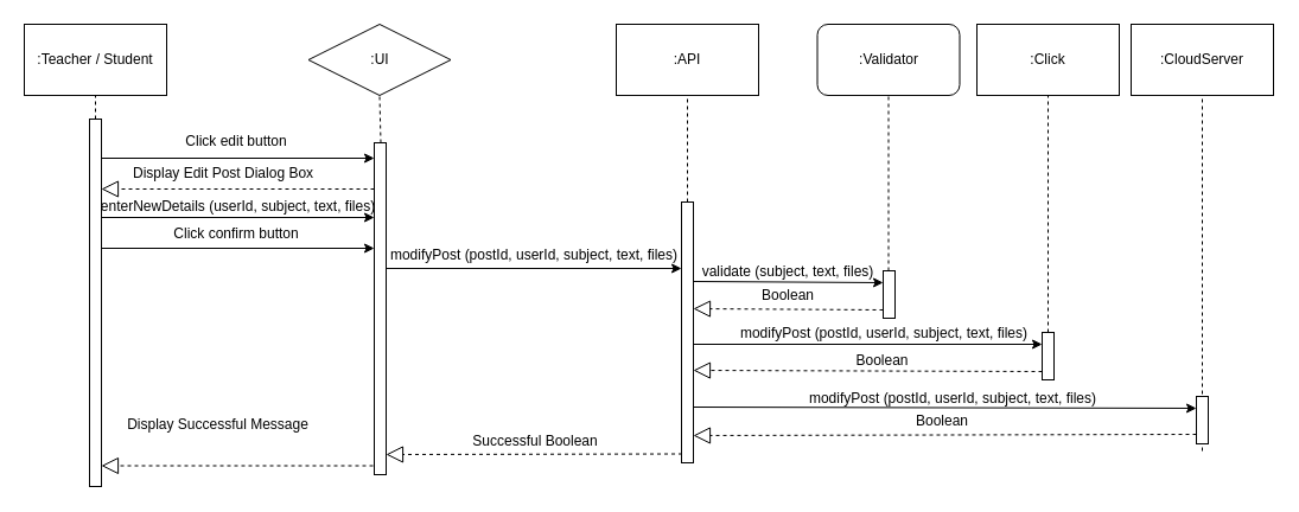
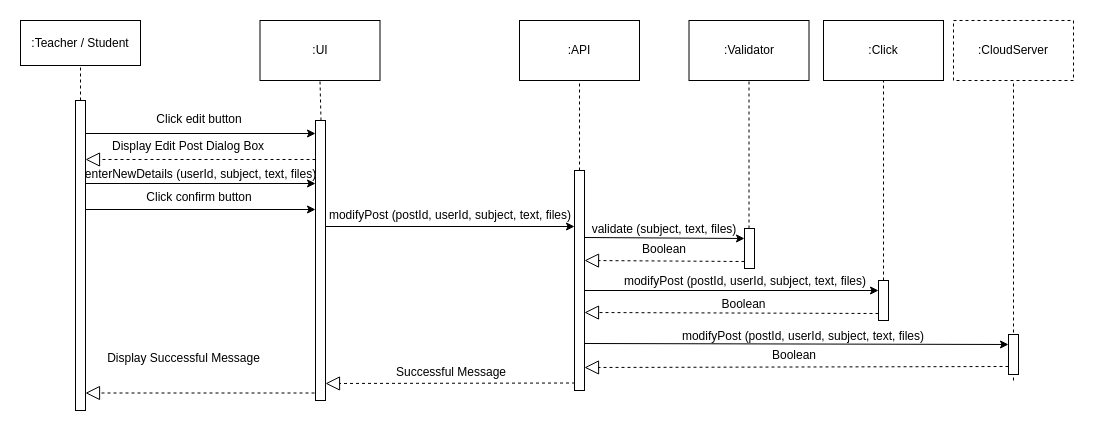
  <mxCell id="0" />
  <mxCell id="1" parent="0" />
  <mxCell id="2" value="" style="endArrow=none;dashed=1;html=1;entryX=0.5;entryY=1;entryDx=0;entryDy=0;" parent="1" target="3" edge="1"><mxGeometry width="50" height="50" relative="1" as="geometry"><mxPoint x="80" y="100" as="sourcePoint" /><mxPoint x="79.5" y="70" as="targetPoint" /></mxGeometry></mxCell>
- <mxCell id="3" value=":Teacher / Student" style="rounded=0;whiteSpace=wrap;html=1;" parent="1" vertex="1"><mxGeometry x="20" y="20" width="120" height="60" as="geometry" /></mxCell>
+ <mxCell id="3" value=":Teacher / Student" style="rounded=0;whiteSpace=wrap;html=1;" parent="1" vertex="1"><mxGeometry x="20" y="20" width="120" height="45" as="geometry" /></mxCell>
  <mxCell id="4" value="" style="html=1;points=[];perimeter=orthogonalPerimeter;" parent="1" vertex="1"><mxGeometry x="75" y="100" width="10" height="310" as="geometry" /></mxCell>
- <mxCell id="5" value=":UI&lt;br&gt;" style="rhombus;whiteSpace=wrap;html=1;" parent="1" vertex="1"><mxGeometry x="259.5" y="20" width="120" height="60" as="geometry" /></mxCell>
+ <mxCell id="5" value=":UI&lt;br&gt;" style="rounded=0;whiteSpace=wrap;html=1;" parent="1" vertex="1"><mxGeometry x="259.5" y="20" width="120" height="60" as="geometry" /></mxCell>
  <mxCell id="6" value="" style="endArrow=none;dashed=1;html=1;entryX=0.5;entryY=1;entryDx=0;entryDy=0;" parent="1" target="5" edge="1"><mxGeometry width="50" height="50" relative="1" as="geometry"><mxPoint x="320.5" y="120" as="sourcePoint" /><mxPoint x="319.5" y="110" as="targetPoint" /></mxGeometry></mxCell>
  <mxCell id="7" value="" style="html=1;points=[];perimeter=orthogonalPerimeter;" parent="1" vertex="1"><mxGeometry x="315" y="120" width="10" height="280" as="geometry" /></mxCell>
  <mxCell id="8" value=":API&lt;br&gt;" style="rounded=0;whiteSpace=wrap;html=1;" parent="1" vertex="1"><mxGeometry x="519" y="20" width="120" height="60" as="geometry" /></mxCell>
  <mxCell id="9" value="" style="endArrow=none;dashed=1;html=1;entryX=0.5;entryY=1;entryDx=0;entryDy=0;" parent="1" edge="1"><mxGeometry width="50" height="50" relative="1" as="geometry"><mxPoint x="579" y="170" as="sourcePoint" /><mxPoint x="579" y="80" as="targetPoint" /></mxGeometry></mxCell>
  <mxCell id="10" value="" style="html=1;points=[];perimeter=orthogonalPerimeter;" parent="1" vertex="1"><mxGeometry x="574" y="170" width="10" height="220" as="geometry" /></mxCell>
  <mxCell id="11" value="" style="endArrow=classic;html=1;fontSize=12;" parent="1" edge="1"><mxGeometry width="50" height="50" relative="1" as="geometry"><mxPoint x="325" y="226" as="sourcePoint" /><mxPoint x="574" y="226" as="targetPoint" /></mxGeometry></mxCell>
  <mxCell id="12" value="modifyPost (postId, userId, subject, text, files)" style="text;align=center;fontStyle=0;verticalAlign=middle;spacingLeft=3;spacingRight=3;strokeColor=none;rotatable=0;points=[[0,0.5],[1,0.5]];portConstraint=eastwest;fontSize=12;" parent="1" vertex="1"><mxGeometry x="410" y="213" width="80" as="geometry" /></mxCell>
  <mxCell id="13" value="" style="endArrow=classic;html=1;fontSize=12;" parent="1" edge="1"><mxGeometry width="50" height="50" relative="1" as="geometry"><mxPoint x="85" y="183" as="sourcePoint" /><mxPoint x="315" y="183" as="targetPoint" /></mxGeometry></mxCell>
  <mxCell id="14" value="enterNewDetails (userId, subject, text, files)" style="text;align=center;fontStyle=0;verticalAlign=middle;spacingLeft=3;spacingRight=3;strokeColor=none;rotatable=0;points=[[0,0.5],[1,0.5]];portConstraint=eastwest;fontSize=12;" parent="1" vertex="1"><mxGeometry x="160.5" y="172" width="80" as="geometry" /></mxCell>
  <mxCell id="15" value="" style="endArrow=classic;html=1;fontSize=12;" parent="1" edge="1"><mxGeometry width="50" height="50" relative="1" as="geometry"><mxPoint x="85" y="209" as="sourcePoint" /><mxPoint x="315" y="209" as="targetPoint" /></mxGeometry></mxCell>
  <mxCell id="16" value="Click confirm button" style="text;align=center;fontStyle=0;verticalAlign=middle;spacingLeft=3;spacingRight=3;strokeColor=none;rotatable=0;points=[[0,0.5],[1,0.5]];portConstraint=eastwest;fontSize=12;" parent="1" vertex="1"><mxGeometry x="159" y="195.5" width="80" as="geometry" /></mxCell>
- <mxCell id="17" value=":CloudServer&lt;br&gt;" style="rounded=0;whiteSpace=wrap;html=1;" parent="1" vertex="1"><mxGeometry x="953" y="20" width="120" height="60" as="geometry" /></mxCell>
+ <mxCell id="17" value=":CloudServer&lt;br&gt;" style="rounded=0;whiteSpace=wrap;html=1;dashed=1;" parent="1" vertex="1"><mxGeometry x="953" y="20" width="120" height="60" as="geometry" /></mxCell>
  <mxCell id="18" value="" style="endArrow=none;dashed=1;html=1;entryX=0.5;entryY=1;entryDx=0;entryDy=0;" parent="1" target="17" edge="1"><mxGeometry width="50" height="50" relative="1" as="geometry"><mxPoint x="1013" y="380" as="sourcePoint" /><mxPoint x="1054" y="114.5" as="targetPoint" /></mxGeometry></mxCell>
- <mxCell id="19" value="Successful Boolean" style="text;html=1;strokeColor=none;fillColor=none;align=center;verticalAlign=middle;whiteSpace=wrap;rounded=0;" parent="1" vertex="1"><mxGeometry x="391.5" y="362" width="118" height="20" as="geometry" /></mxCell>
+ <mxCell id="19" value="Successful Message" style="text;html=1;strokeColor=none;fillColor=none;align=center;verticalAlign=middle;whiteSpace=wrap;rounded=0;" parent="1" vertex="1"><mxGeometry x="391.5" y="362" width="118" height="20" as="geometry" /></mxCell>
  <mxCell id="20" value="" style="endArrow=block;dashed=1;endFill=0;endSize=12;html=1;" parent="1" edge="1"><mxGeometry width="160" relative="1" as="geometry"><mxPoint x="574.5" y="382.5" as="sourcePoint" /><mxPoint x="325" y="383" as="targetPoint" /></mxGeometry></mxCell>
  <mxCell id="21" value="Display Successful Message" style="text;html=1;strokeColor=none;fillColor=none;align=center;verticalAlign=middle;whiteSpace=wrap;rounded=0;" parent="1" vertex="1"><mxGeometry x="104.5" y="348" width="157" height="20" as="geometry" /></mxCell>
  <mxCell id="22" value="" style="endArrow=block;dashed=1;endFill=0;endSize=12;html=1;" parent="1" edge="1"><mxGeometry width="160" relative="1" as="geometry"><mxPoint x="314" y="392.5" as="sourcePoint" /><mxPoint x="85" y="392.5" as="targetPoint" /></mxGeometry></mxCell>
- <mxCell id="23" value=":Validator&lt;br&gt;" style="whiteSpace=wrap;html=1;rounded=1;" parent="1" vertex="1"><mxGeometry x="688.5" y="20" width="120" height="60" as="geometry" /></mxCell>
+ <mxCell id="23" value=":Validator&lt;br&gt;" style="rounded=0;whiteSpace=wrap;html=1;" parent="1" vertex="1"><mxGeometry x="688.5" y="20" width="120" height="60" as="geometry" /></mxCell>
  <mxCell id="24" value="" style="endArrow=none;dashed=1;html=1;entryX=0.5;entryY=1;entryDx=0;entryDy=0;" parent="1" source="25" target="23" edge="1"><mxGeometry width="50" height="50" relative="1" as="geometry"><mxPoint x="1038.5" y="569.5" as="sourcePoint" /><mxPoint x="1078.5" y="112" as="targetPoint" /></mxGeometry></mxCell>
  <mxCell id="25" value="" style="html=1;points=[];perimeter=orthogonalPerimeter;" parent="1" vertex="1"><mxGeometry x="744" y="228" width="10" height="40" as="geometry" /></mxCell>
  <mxCell id="26" value="" style="endArrow=classic;html=1;fontSize=12;" parent="1" edge="1"><mxGeometry width="50" height="50" relative="1" as="geometry"><mxPoint x="584" y="237" as="sourcePoint" /><mxPoint x="744" y="238" as="targetPoint" /></mxGeometry></mxCell>
  <mxCell id="27" value="validate (subject, text, files)" style="text;align=center;fontStyle=0;verticalAlign=middle;spacingLeft=3;spacingRight=3;strokeColor=none;rotatable=0;points=[[0,0.5],[1,0.5]];portConstraint=eastwest;fontSize=12;" parent="1" vertex="1"><mxGeometry x="624" y="227" width="80" as="geometry" /></mxCell>
  <mxCell id="28" value="Boolean" style="text;html=1;strokeColor=none;fillColor=none;align=center;verticalAlign=middle;whiteSpace=wrap;rounded=0;" parent="1" vertex="1"><mxGeometry x="596" y="240" width="136" height="17" as="geometry" /></mxCell>
  <mxCell id="29" value="" style="endArrow=block;dashed=1;endFill=0;endSize=12;html=1;" parent="1" edge="1"><mxGeometry width="160" relative="1" as="geometry"><mxPoint x="744" y="261" as="sourcePoint" /><mxPoint x="584" y="260" as="targetPoint" /></mxGeometry></mxCell>
  <mxCell id="30" value="" style="html=1;points=[];perimeter=orthogonalPerimeter;" parent="1" vertex="1"><mxGeometry x="1008" y="334" width="10" height="40" as="geometry" /></mxCell>
  <mxCell id="31" value="" style="endArrow=classic;html=1;fontSize=12;" parent="1" edge="1"><mxGeometry width="50" height="50" relative="1" as="geometry"><mxPoint x="584" y="343" as="sourcePoint" /><mxPoint x="1008" y="344" as="targetPoint" /></mxGeometry></mxCell>
  <mxCell id="32" value="modifyPost (postId, userId, subject, text, files)" style="text;align=center;fontStyle=0;verticalAlign=middle;spacingLeft=3;spacingRight=3;strokeColor=none;rotatable=0;points=[[0,0.5],[1,0.5]];portConstraint=eastwest;fontSize=12;" parent="1" vertex="1"><mxGeometry x="763" y="334" width="80" as="geometry" /></mxCell>
  <mxCell id="33" value="Boolean" style="text;html=1;strokeColor=none;fillColor=none;align=center;verticalAlign=middle;whiteSpace=wrap;rounded=0;" parent="1" vertex="1"><mxGeometry x="726" y="346.5" width="136" height="16" as="geometry" /></mxCell>
  <mxCell id="34" value="" style="endArrow=block;dashed=1;endFill=0;endSize=12;html=1;" parent="1" edge="1"><mxGeometry width="160" relative="1" as="geometry"><mxPoint x="1008" y="366" as="sourcePoint" /><mxPoint x="584" y="367" as="targetPoint" /></mxGeometry></mxCell>
  <mxCell id="35" value="" style="endArrow=classic;html=1;fontSize=12;" parent="1" edge="1"><mxGeometry width="50" height="50" relative="1" as="geometry"><mxPoint x="85" y="133" as="sourcePoint" /><mxPoint x="315" y="133" as="targetPoint" /></mxGeometry></mxCell>
  <mxCell id="36" value="Click edit button" style="text;align=center;fontStyle=0;verticalAlign=middle;spacingLeft=3;spacingRight=3;strokeColor=none;rotatable=0;points=[[0,0.5],[1,0.5]];portConstraint=eastwest;fontSize=12;" parent="1" vertex="1"><mxGeometry x="159" y="117.5" width="80" as="geometry" /></mxCell>
  <mxCell id="37" value="Display Edit Post Dialog Box" style="text;html=1;" parent="1" vertex="1"><mxGeometry x="110" y="131.5" width="180" height="30" as="geometry" /></mxCell>
  <mxCell id="38" value="" style="endArrow=block;dashed=1;endFill=0;endSize=12;html=1;" parent="1" edge="1"><mxGeometry width="160" relative="1" as="geometry"><mxPoint x="315" y="159" as="sourcePoint" /><mxPoint x="85" y="159" as="targetPoint" /></mxGeometry></mxCell>
  <mxCell id="39" value=":Click&lt;br&gt;" style="rounded=0;whiteSpace=wrap;html=1;" parent="1" vertex="1"><mxGeometry x="823" y="20" width="120" height="60" as="geometry" /></mxCell>
  <mxCell id="40" value="" style="endArrow=none;dashed=1;html=1;entryX=0.5;entryY=1;entryDx=0;entryDy=0;" parent="1" source="41" target="39" edge="1"><mxGeometry width="50" height="50" relative="1" as="geometry"><mxPoint x="1173" y="569.5" as="sourcePoint" /><mxPoint x="1213" y="112" as="targetPoint" /></mxGeometry></mxCell>
  <mxCell id="41" value="" style="html=1;points=[];perimeter=orthogonalPerimeter;" parent="1" vertex="1"><mxGeometry x="878" y="280" width="10" height="40" as="geometry" /></mxCell>
  <mxCell id="42" value="" style="endArrow=classic;html=1;fontSize=12;exitX=1.2;exitY=0.41;exitDx=0;exitDy=0;exitPerimeter=0;" parent="1" edge="1"><mxGeometry width="50" height="50" relative="1" as="geometry"><mxPoint x="584" y="290" as="sourcePoint" /><mxPoint x="878" y="290" as="targetPoint" /></mxGeometry></mxCell>
  <mxCell id="43" value="modifyPost (postId, userId, subject, text, files)" style="text;align=center;fontStyle=0;verticalAlign=middle;spacingLeft=3;spacingRight=3;strokeColor=none;rotatable=0;points=[[0,0.5],[1,0.5]];portConstraint=eastwest;fontSize=12;" parent="1" vertex="1"><mxGeometry x="705" y="279" width="80" as="geometry" /></mxCell>
  <mxCell id="44" value="Boolean" style="text;html=1;strokeColor=none;fillColor=none;align=center;verticalAlign=middle;whiteSpace=wrap;rounded=0;" parent="1" vertex="1"><mxGeometry x="707.5" y="295.5" width="71" height="17" as="geometry" /></mxCell>
  <mxCell id="45" value="" style="endArrow=block;dashed=1;endFill=0;endSize=12;html=1;" parent="1" edge="1"><mxGeometry width="160" relative="1" as="geometry"><mxPoint x="878" y="313" as="sourcePoint" /><mxPoint x="584" y="312" as="targetPoint" /></mxGeometry></mxCell>
